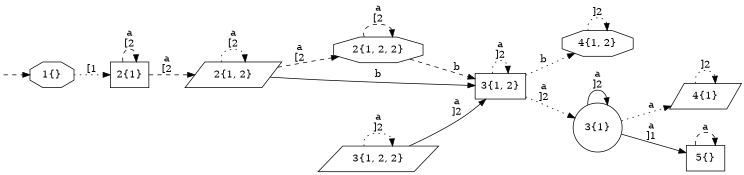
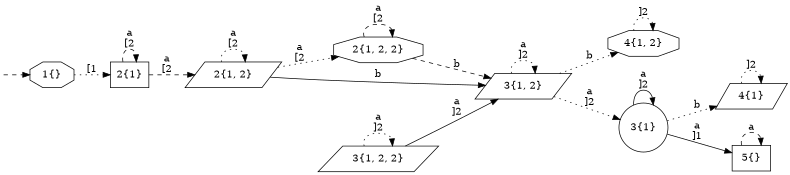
  digraph {
    rankdir=LR
    node [shape=parallelogram]
    edge [style=dotted item="a[2"]
    Q0 [fixedsize=true height=0 shape=circle style=invisible width=0]
    "1{}" [shape=octagon]
    "2{1}" [shape=box]
    "2{1, 2}"
    "2{1, 2, 2}" [shape=octagon]
-   "3{1, 2}" [shape=box]
+   "3{1, 2}"
    "3{1, 2, 2}"
    "4{1, 2}" [shape=octagon]
    "3{1}" [shape=circle]
    "4{1}"
    "5{}" [shape=box]
    Q0 -> "1{}" [style=dashed item=""]
    "1{}" -> "2{1}" [item="[1" label="[1"]
    "2{1}" -> "2{1}" [label="a\n[2" style=dashed]
    "2{1}" -> "2{1, 2}" [label="a\n[2" style=dashed]
    "2{1, 2}" -> "2{1, 2}" [label="a\n[2"]
-   "2{1, 2}" -> "2{1, 2, 2}" [label="a\n[2" style=dashed]
+   "2{1, 2}" -> "2{1, 2, 2}" [label="a\n[2"]
    "2{1, 2}" -> "3{1, 2}" [item=b label=b style=solid]
    "2{1, 2, 2}" -> "2{1, 2, 2}" [label="a\n[2" style=dashed]
    "2{1, 2, 2}" -> "3{1, 2}" [item=b label=b style=dashed]
    "3{1, 2}" -> "3{1, 2}" [item="a]2" label="a\n]2"]
    "3{1, 2}" -> "4{1, 2}" [item=b label=b]
    "3{1, 2}" -> "3{1}" [item="a]2" label="a\n]2"]
    "3{1, 2, 2}" -> "3{1, 2}" [item="a]2" label="a\n]2" style=solid]
    "3{1, 2, 2}" -> "3{1, 2, 2}" [item="a]2" label="a\n]2"]
    "4{1, 2}" -> "4{1, 2}" [item="]2" label="]2"]
    "3{1}" -> "3{1}" [item="a]2" label="a\n]2" style=solid]
-   "3{1}" -> "4{1}" [item=b label=a]
+   "3{1}" -> "4{1}" [item=b label=b]
    "3{1}" -> "5{}" [item="a]1" label="a\n]1" style=solid]
    "4{1}" -> "4{1}" [item="]2" label="]2"]
    "5{}" -> "5{}" [item=a label=a style=dashed]
  }
